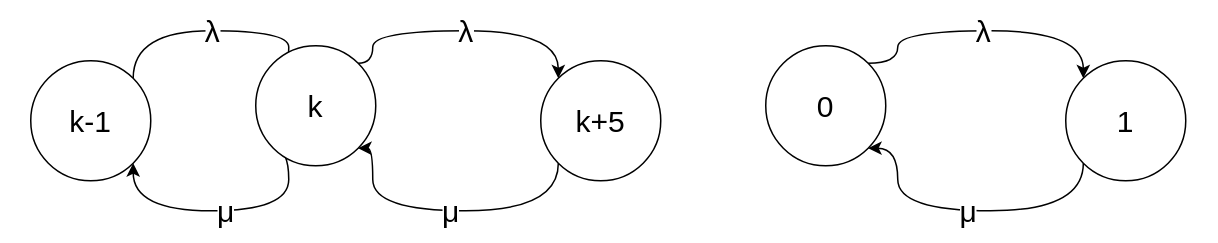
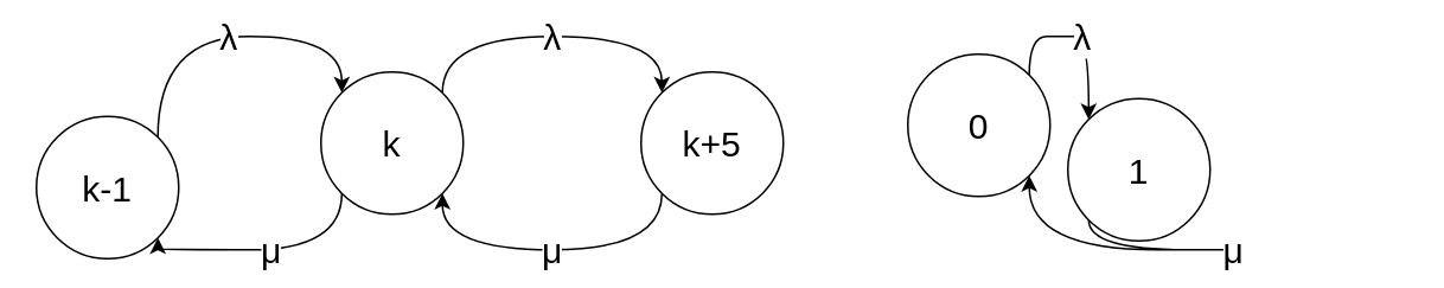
  <mxCell id="0" />
  <mxCell id="1" parent="0" />
  <mxCell id="2" value="λ" style="edgeStyle=orthogonalEdgeStyle;orthogonalLoop=1;jettySize=auto;html=1;exitX=1;exitY=0;exitDx=0;exitDy=0;entryX=0;entryY=0;entryDx=0;entryDy=0;curved=1;fontSize=20;" edge="1" parent="1" source="3" target="6"><mxGeometry relative="1" as="geometry"><Array as="points"><mxPoint x="88" y="20" /><mxPoint x="192" y="20" /></Array></mxGeometry></mxCell>
- <mxCell id="3" value="&lt;font style=&quot;font-size: 20px&quot;&gt;k-1&lt;/font&gt;" style="ellipse;whiteSpace=wrap;html=1;aspect=fixed;" vertex="1" parent="1"><mxGeometry x="20" y="40" width="80" height="80" as="geometry" /></mxCell>
+ <mxCell id="3" value="&lt;font style=&quot;font-size: 20px&quot;&gt;k-1&lt;/font&gt;" style="ellipse;whiteSpace=wrap;html=1;aspect=fixed;" vertex="1" parent="1"><mxGeometry x="20" y="65" width="80" height="80" as="geometry" /></mxCell>
  <mxCell id="4" value="λ" style="edgeStyle=orthogonalEdgeStyle;curved=1;rounded=0;orthogonalLoop=1;jettySize=auto;html=1;exitX=1;exitY=0;exitDx=0;exitDy=0;entryX=0;entryY=0;entryDx=0;entryDy=0;fontSize=20;" edge="1" parent="1" source="6" target="8"><mxGeometry relative="1" as="geometry"><Array as="points"><mxPoint x="248" y="20" /><mxPoint x="372" y="20" /></Array></mxGeometry></mxCell>
  <mxCell id="5" value="μ" style="edgeStyle=orthogonalEdgeStyle;curved=1;rounded=0;orthogonalLoop=1;jettySize=auto;html=1;exitX=0;exitY=1;exitDx=0;exitDy=0;entryX=1;entryY=1;entryDx=0;entryDy=0;fontSize=20;" edge="1" parent="1" source="6" target="3"><mxGeometry relative="1" as="geometry"><Array as="points"><mxPoint x="192" y="140" /><mxPoint x="88" y="140" /></Array></mxGeometry></mxCell>
- <mxCell id="6" value="&lt;font style=&quot;font-size: 20px&quot;&gt;k&lt;/font&gt;" style="ellipse;whiteSpace=wrap;html=1;aspect=fixed;" vertex="1" parent="1"><mxGeometry x="170" y="30" width="80" height="80" as="geometry" /></mxCell>
+ <mxCell id="6" value="&lt;font style=&quot;font-size: 20px&quot;&gt;k&lt;/font&gt;" style="ellipse;whiteSpace=wrap;html=1;aspect=fixed;" vertex="1" parent="1"><mxGeometry x="180" y="40" width="80" height="80" as="geometry" /></mxCell>
  <mxCell id="7" value="μ" style="edgeStyle=orthogonalEdgeStyle;curved=1;rounded=0;orthogonalLoop=1;jettySize=auto;html=1;exitX=0;exitY=1;exitDx=0;exitDy=0;entryX=1;entryY=1;entryDx=0;entryDy=0;fontSize=20;" edge="1" parent="1" source="8" target="6"><mxGeometry relative="1" as="geometry"><Array as="points"><mxPoint x="372" y="140" /><mxPoint x="248" y="140" /></Array></mxGeometry></mxCell>
  <mxCell id="8" value="&lt;font style=&quot;font-size: 20px&quot;&gt;k+5&lt;/font&gt;" style="ellipse;whiteSpace=wrap;html=1;aspect=fixed;" vertex="1" parent="1"><mxGeometry x="360" y="40" width="80" height="80" as="geometry" /></mxCell>
  <mxCell id="9" value="λ" style="edgeStyle=orthogonalEdgeStyle;curved=1;rounded=0;orthogonalLoop=1;jettySize=auto;html=1;exitX=1;exitY=0;exitDx=0;exitDy=0;entryX=0;entryY=0;entryDx=0;entryDy=0;fontSize=20;" edge="1" parent="1" source="10" target="12"><mxGeometry relative="1" as="geometry"><Array as="points"><mxPoint x="598" y="20" /><mxPoint x="722" y="20" /></Array></mxGeometry></mxCell>
  <mxCell id="10" value="&lt;font style=&quot;font-size: 20px&quot;&gt;0&lt;/font&gt;" style="ellipse;whiteSpace=wrap;html=1;aspect=fixed;" vertex="1" parent="1"><mxGeometry x="510" y="30" width="80" height="80" as="geometry" /></mxCell>
  <mxCell id="11" value="μ" style="edgeStyle=orthogonalEdgeStyle;curved=1;rounded=0;orthogonalLoop=1;jettySize=auto;html=1;exitX=0;exitY=1;exitDx=0;exitDy=0;entryX=1;entryY=1;entryDx=0;entryDy=0;fontSize=20;" edge="1" parent="1" source="12" target="10"><mxGeometry relative="1" as="geometry"><Array as="points"><mxPoint x="722" y="140" /><mxPoint x="598" y="140" /></Array></mxGeometry></mxCell>
- <mxCell id="12" value="&lt;font style=&quot;font-size: 20px&quot;&gt;1&lt;/font&gt;" style="ellipse;whiteSpace=wrap;html=1;aspect=fixed;" vertex="1" parent="1"><mxGeometry x="710" y="40" width="80" height="80" as="geometry" /></mxCell>
+ <mxCell id="12" value="&lt;font style=&quot;font-size: 20px&quot;&gt;1&lt;/font&gt;" style="ellipse;whiteSpace=wrap;html=1;aspect=fixed;" vertex="1" parent="1"><mxGeometry x="600" y="55" width="80" height="80" as="geometry" /></mxCell>
